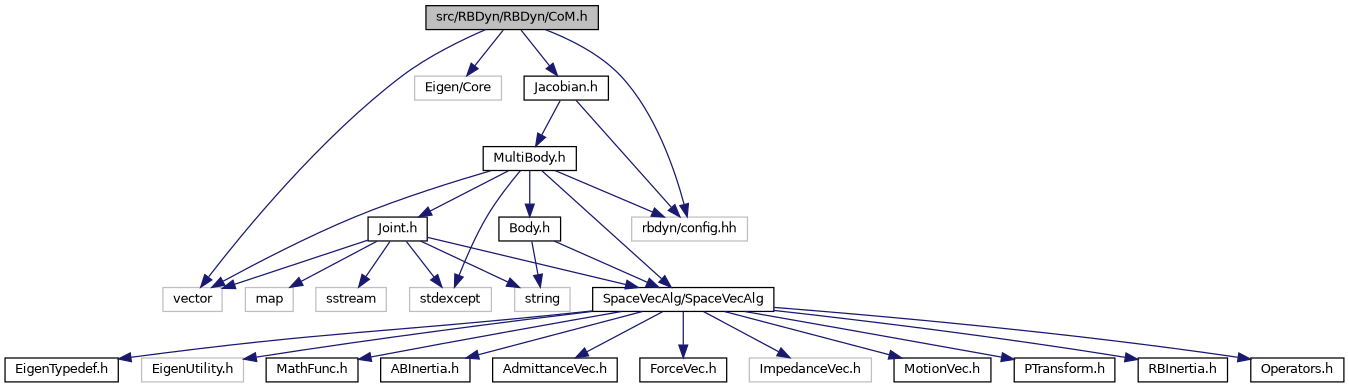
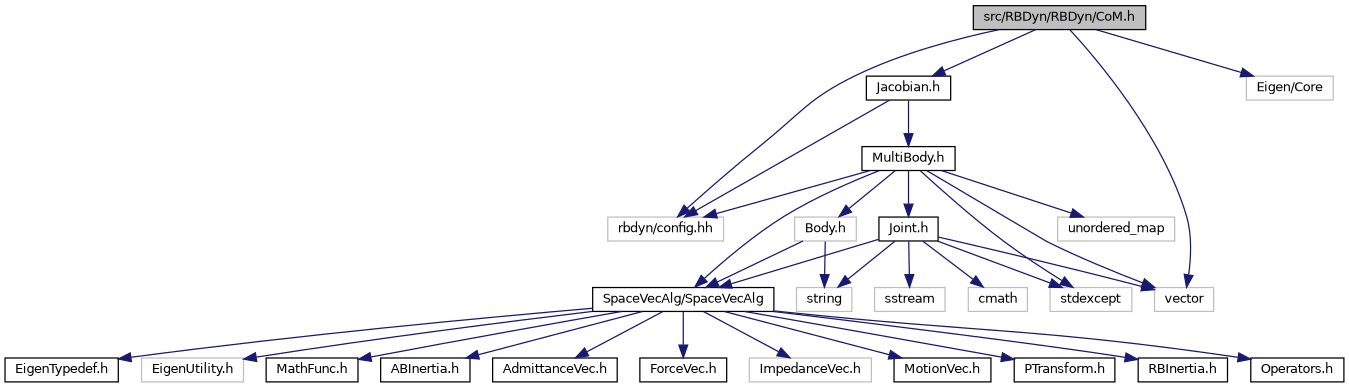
  digraph {
    node [color=black fillcolor=white fontname=Helvetica fontsize=10 shape=record style=filled]
    edge [color=midnightblue fontname=Helvetica fontsize=10 labelfontname=Helvetica labelfontsize=10 style=solid]
    n1 [fillcolor=grey75 fontcolor=black height=0.2 label="src/RBDyn/RBDyn/CoM.h" width=0.4]
    n2 [color=grey75 height=0.2 label=vector width=0.4]
    n3 [color=grey75 height=0.2 label="Eigen/Core" width=0.4]
    n4 [color=grey75 height=0.2 label="rbdyn/config.hh" width=0.4]
    n5 [height=0.2 label="Jacobian.h" width=0.4]
    n6 [height=0.2 label="MultiBody.h" width=0.4]
    n7 [color=grey75 height=0.2 label=stdexcept width=0.4]
+   n8 [color=grey75 height=0.2 label=unordered_map width=0.4]
    n9 [height=0.2 label="SpaceVecAlg/SpaceVecAlg" width=0.4]
-   n10 [height=0.2 label="Body.h" width=0.4]
+   n10 [color=grey75 height=0.2 label="Body.h" width=0.4]
    n11 [height=0.2 label="Joint.h" width=0.4]
    n12 [height=0.2 label="EigenTypedef.h" width=0.4]
    n13 [color=grey75 height=0.2 label="EigenUtility.h" width=0.4]
    n14 [height=0.2 label="MathFunc.h" width=0.4]
    n15 [height=0.2 label="ABInertia.h" width=0.4]
    n16 [height=0.2 label="AdmittanceVec.h" width=0.4]
    n17 [height=0.2 label="ForceVec.h" width=0.4]
    n18 [color=grey75 height=0.2 label="ImpedanceVec.h" width=0.4]
    n19 [height=0.2 label="MotionVec.h" width=0.4]
    n20 [height=0.2 label="PTransform.h" width=0.4]
    n21 [height=0.2 label="RBInertia.h" width=0.4]
    n22 [height=0.2 label="Operators.h" width=0.4]
    n23 [color=grey75 height=0.2 label=string width=0.4]
-   n24 [color=grey75 height=0.2 label=map width=0.4]
+   n24 [color=grey75 height=0.2 label=cmath width=0.4]
    n25 [color=grey75 height=0.2 label=sstream width=0.4]
    n1 -> n2
    n1 -> n3
    n1 -> n4
    n1 -> n5
    n5 -> n4
    n5 -> n6
    n6 -> n2
    n6 -> n4
    n6 -> n7
+   n6 -> n8
    n6 -> n9
    n6 -> n10
    n6 -> n11
    n9 -> n12
    n9 -> n13
    n9 -> n14
    n9 -> n15
    n9 -> n16
    n9 -> n17
    n9 -> n18
    n9 -> n19
    n9 -> n20
    n9 -> n21
    n9 -> n22
    n10 -> n9
    n10 -> n23
    n11 -> n2
    n11 -> n7
    n11 -> n9
    n11 -> n23
    n11 -> n24
    n11 -> n25
  }
